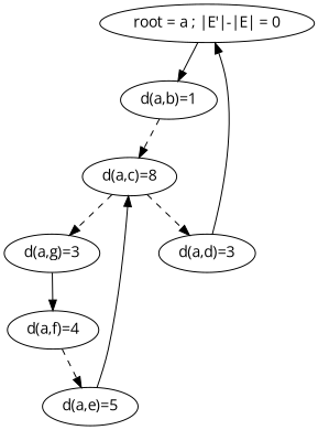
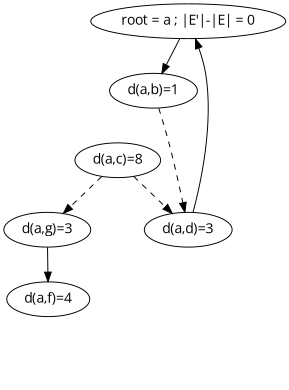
  digraph {
    fontname="Open Sans"
    node [fontname="Open Sans"]
    edge [fontname="Open Sans" style=dashed]
    n1 [label="root = a ; |E'|-|E| = 0"]
    n2 [label="d(a,b)=1"]
    n3 [label="d(a,c)=8"]
    n4 [label="d(a,g)=3"]
    n5 [label="d(a,d)=3"]
    n6 [label="d(a,f)=4"]
-   n7 [label="d(a,e)=5"]
    n1 -> n2 [style=solid]
-   n2 -> n3
+   n2 -> n5
    n3 -> n4
    n3 -> n5
    n4 -> n6 [style=solid]
    n5 -> n1 [style=""]
-   n6 -> n7
-   n7 -> n3 [style=""]
  }
